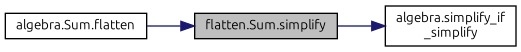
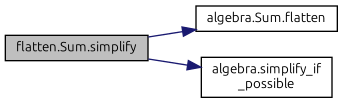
  digraph {
    fontname=Ubuntu
    rankdir=LR
    node [color=black fillcolor=white fontname=Ubuntu fontsize=10 shape=record style=filled]
    edge [color=midnightblue fontname=Ubuntu fontsize=10 labelfontname=Helvetica labelfontsize=10 style=solid]
    n1 [fillcolor=grey75 fontcolor=black height=0.2 label="flatten.Sum.simplify" width=0.4]
    n2 [height=0.2 label="algebra.Sum.flatten" width=0.4]
-   n3 [height=0.2 label="algebra.simplify_if\l_simplify" width=0.4]
-   n2 -> n1
+   n3 [height=0.2 label="algebra.simplify_if\l_possible" width=0.4]
+   n1 -> n2
    n1 -> n3
  }
